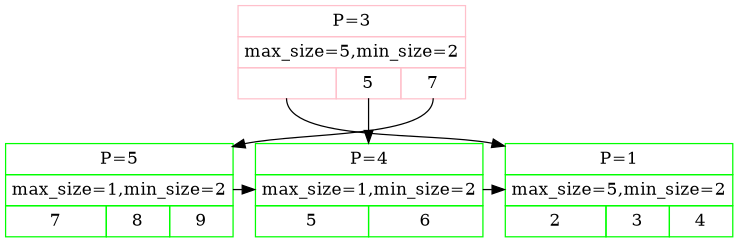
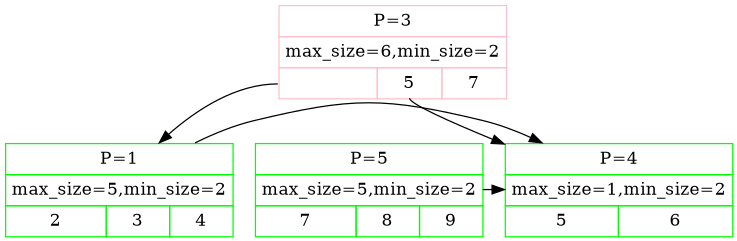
  digraph {
    node [color=green shape=plain]
    n1 [label=<<TABLE BORDER="0" CELLBORDER="1" CELLSPACING="0" CELLPADDING="4"> <TR><TD COLSPAN="3">P=1</TD></TR> <TR><TD COLSPAN="3">max_size=5,min_size=2</TD></TR> <TR><TD>2</TD> <TD>3</TD> <TD>4</TD> </TR></TABLE>>]
    n2 [label=<<TABLE BORDER="0" CELLBORDER="1" CELLSPACING="0" CELLPADDING="4"> <TR><TD COLSPAN="2">P=4</TD></TR> <TR><TD COLSPAN="2">max_size=1,min_size=2</TD></TR> <TR><TD>5</TD> <TD>6</TD> </TR></TABLE>>]
-   n3 [label=<<TABLE BORDER="0" CELLBORDER="1" CELLSPACING="0" CELLPADDING="4"> <TR><TD COLSPAN="3">P=5</TD></TR> <TR><TD COLSPAN="3">max_size=1,min_size=2</TD></TR> <TR><TD>7</TD> <TD>8</TD> <TD>9</TD> </TR></TABLE>>]
-   n4 [color=pink label=<<TABLE BORDER="0" CELLBORDER="1" CELLSPACING="0" CELLPADDING="4"> <TR><TD COLSPAN="3">P=3</TD></TR> <TR><TD COLSPAN="3">max_size=5,min_size=2</TD></TR> <TR><TD PORT="p1"> </TD> <TD PORT="p4">5</TD> <TD PORT="p5">7</TD> </TR></TABLE>>]
+   n3 [label=<<TABLE BORDER="0" CELLBORDER="1" CELLSPACING="0" CELLPADDING="4"> <TR><TD COLSPAN="3">P=5</TD></TR> <TR><TD COLSPAN="3">max_size=5,min_size=2</TD></TR> <TR><TD>7</TD> <TD>8</TD> <TD>9</TD> </TR></TABLE>>]
+   n4 [color=pink label=<<TABLE BORDER="0" CELLBORDER="1" CELLSPACING="0" CELLPADDING="4"> <TR><TD COLSPAN="3">P=3</TD></TR> <TR><TD COLSPAN="3">max_size=6,min_size=2</TD></TR> <TR><TD PORT="p1"> </TD> <TD PORT="p4">5</TD> <TD PORT="p5">7</TD> </TR></TABLE>>]
    subgraph sub_1 {
      rank=same
      n1
      n2
    }
    subgraph sub_2 {
      rank=same
      n2
      n3
    }
-   n2 -> n1
+   n1 -> n2
    n3 -> n2
    n4 -> n1 [tailport=p1]
    n4 -> n2 [tailport=p4]
-   n4 -> n3 [tailport=p5]
  }
